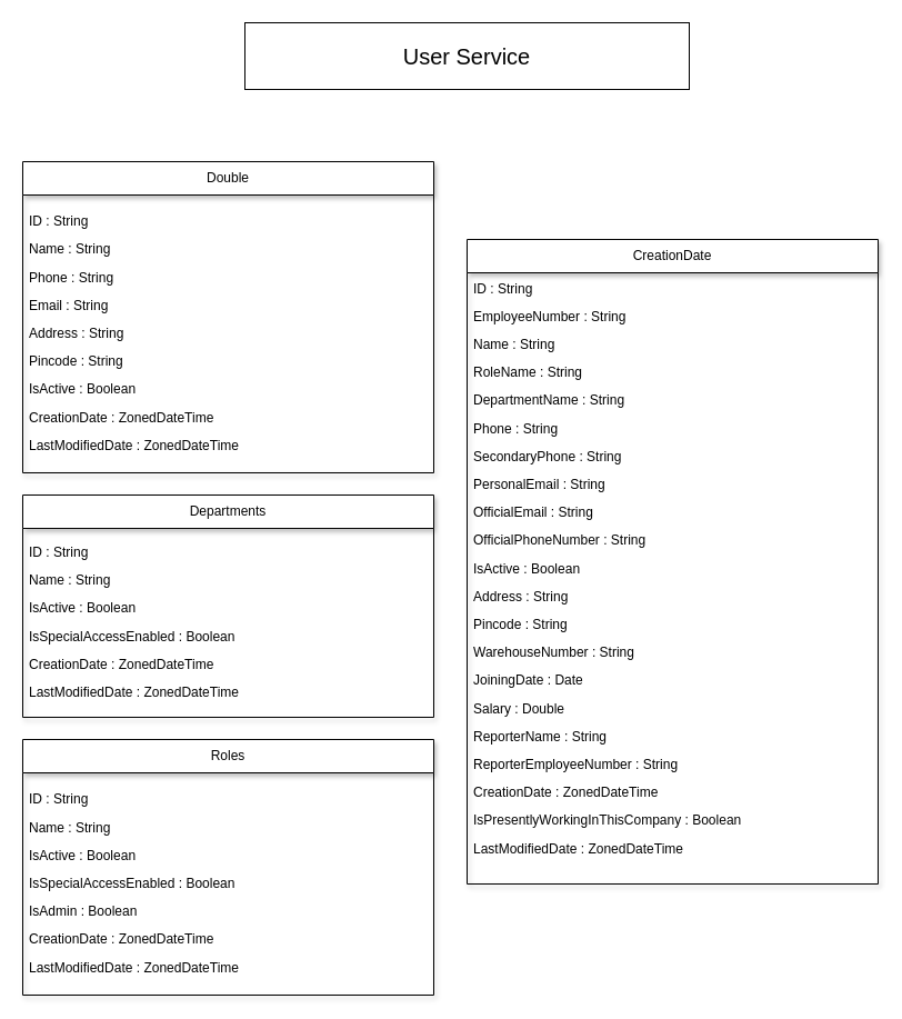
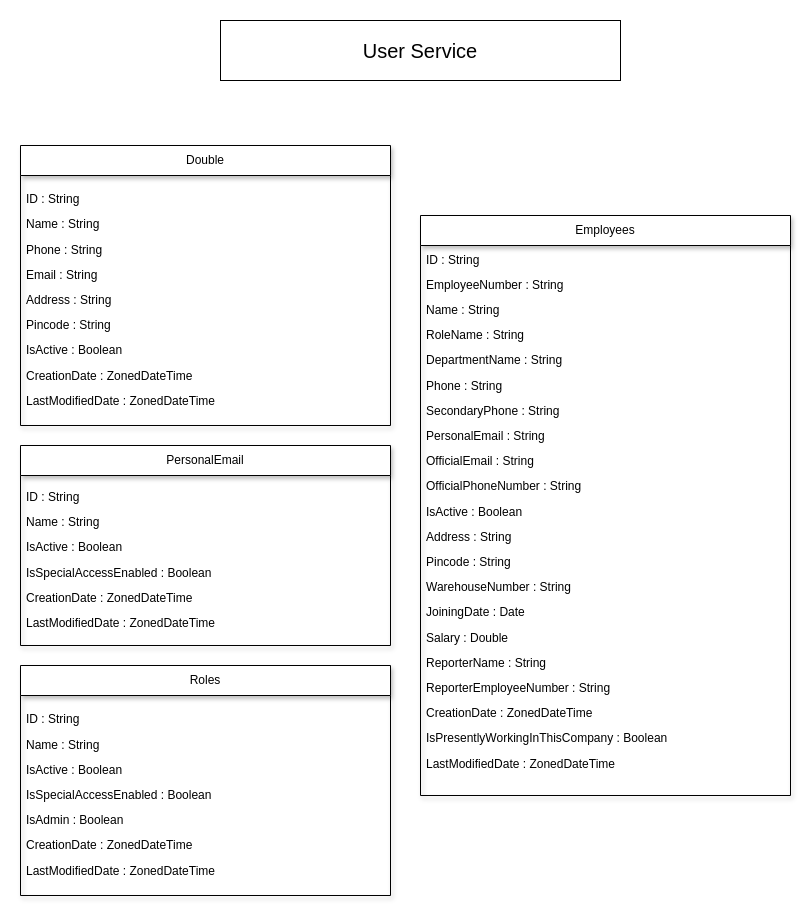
  <mxCell id="0" />
  <mxCell id="1" parent="0" />
  <mxCell id="2" value="&lt;font style=&quot;font-size: 20px;&quot;&gt;User Service&lt;/font&gt;" style="rounded=0;whiteSpace=wrap;html=1;" vertex="1" parent="1"><mxGeometry x="220" y="20" width="400" height="60" as="geometry" /></mxCell>
  <mxCell id="3" value="Double" style="swimlane;fontStyle=0;childLayout=stackLayout;horizontal=1;startSize=30;horizontalStack=0;resizeParent=1;resizeParentMax=0;resizeLast=0;collapsible=1;marginBottom=0;whiteSpace=wrap;html=1;shadow=1;" vertex="1" parent="1"><mxGeometry x="20" y="145" width="370" height="280" as="geometry" /></mxCell>
  <mxCell id="4" value="&lt;div style=&quot;line-height: 210%;&quot;&gt;&lt;div&gt;ID : String&lt;/div&gt;&lt;div&gt;Name : String&lt;/div&gt;&lt;div&gt;Phone : String&lt;/div&gt;&lt;div&gt;Email : String&lt;/div&gt;&lt;div&gt;Address : String&lt;/div&gt;&lt;div&gt;Pincode : String&lt;/div&gt;&lt;div&gt;IsActive : Boolean&lt;/div&gt;&lt;div&gt;CreationDate : ZonedDateTime&lt;/div&gt;&lt;div&gt;LastModifiedDate : ZonedDateTime&lt;/div&gt;&lt;/div&gt;" style="text;strokeColor=none;fillColor=none;align=left;verticalAlign=middle;spacingLeft=4;spacingRight=4;overflow=hidden;points=[[0,0.5],[1,0.5]];portConstraint=eastwest;rotatable=0;whiteSpace=wrap;html=1;" vertex="1" parent="3"><mxGeometry y="30" width="370" height="250" as="geometry" /></mxCell>
- <mxCell id="5" value="CreationDate" style="swimlane;fontStyle=0;childLayout=stackLayout;horizontal=1;startSize=30;horizontalStack=0;resizeParent=1;resizeParentMax=0;resizeLast=0;collapsible=1;marginBottom=0;whiteSpace=wrap;html=1;shadow=1;" vertex="1" parent="1"><mxGeometry x="420" y="215" width="370" height="580" as="geometry" /></mxCell>
+ <mxCell id="5" value="Employees" style="swimlane;fontStyle=0;childLayout=stackLayout;horizontal=1;startSize=30;horizontalStack=0;resizeParent=1;resizeParentMax=0;resizeLast=0;collapsible=1;marginBottom=0;whiteSpace=wrap;html=1;shadow=1;" vertex="1" parent="1"><mxGeometry x="420" y="215" width="370" height="580" as="geometry" /></mxCell>
  <mxCell id="6" value="&lt;div style=&quot;line-height: 210%;&quot;&gt;&lt;div&gt;ID : String&lt;/div&gt;&lt;div&gt;EmployeeNumber : String&lt;/div&gt;&lt;div&gt;Name : String&lt;/div&gt;&lt;div&gt;RoleName : String&lt;/div&gt;&lt;div&gt;DepartmentName : String&lt;/div&gt;&lt;div&gt;Phone : String&lt;/div&gt;&lt;div&gt;SecondaryPhone : String&lt;/div&gt;&lt;div&gt;PersonalEmail : String&lt;/div&gt;&lt;div&gt;OfficialEmail : String&lt;/div&gt;&lt;div&gt;OfficialPhoneNumber : String&lt;/div&gt;&lt;div&gt;IsActive : Boolean&lt;/div&gt;&lt;div&gt;Address : String&lt;/div&gt;&lt;div&gt;Pincode : String&lt;/div&gt;&lt;div&gt;WarehouseNumber : String&lt;/div&gt;&lt;div&gt;JoiningDate : Date&lt;/div&gt;&lt;div&gt;Salary : Double&lt;/div&gt;&lt;div&gt;ReporterName : String&lt;/div&gt;&lt;div&gt;ReporterEmployeeNumber : String&lt;/div&gt;&lt;div&gt;CreationDate : ZonedDateTime&lt;/div&gt;&lt;div&gt;IsPresentlyWorkingInThisCompany : Boolean&lt;/div&gt;&lt;div&gt;LastModifiedDate : ZonedDateTime&lt;/div&gt;&lt;div&gt;&lt;br&gt;&lt;/div&gt;&lt;/div&gt;" style="text;strokeColor=none;fillColor=none;align=left;verticalAlign=middle;spacingLeft=4;spacingRight=4;overflow=hidden;points=[[0,0.5],[1,0.5]];portConstraint=eastwest;rotatable=0;whiteSpace=wrap;html=1;" vertex="1" parent="5"><mxGeometry y="30" width="370" height="550" as="geometry" /></mxCell>
- <mxCell id="7" value="Departments" style="swimlane;fontStyle=0;childLayout=stackLayout;horizontal=1;startSize=30;horizontalStack=0;resizeParent=1;resizeParentMax=0;resizeLast=0;collapsible=1;marginBottom=0;whiteSpace=wrap;html=1;shadow=1;" vertex="1" parent="1"><mxGeometry x="20" y="445" width="370" height="200" as="geometry" /></mxCell>
+ <mxCell id="7" value="PersonalEmail" style="swimlane;fontStyle=0;childLayout=stackLayout;horizontal=1;startSize=30;horizontalStack=0;resizeParent=1;resizeParentMax=0;resizeLast=0;collapsible=1;marginBottom=0;whiteSpace=wrap;html=1;shadow=1;" vertex="1" parent="1"><mxGeometry x="20" y="445" width="370" height="200" as="geometry" /></mxCell>
  <mxCell id="8" value="&lt;div style=&quot;line-height: 210%;&quot;&gt;&lt;div&gt;ID : String&lt;/div&gt;&lt;div&gt;Name : String&lt;/div&gt;&lt;div&gt;IsActive : Boolean&lt;/div&gt;&lt;div&gt;IsSpecialAccessEnabled : Boolean&lt;/div&gt;&lt;div&gt;CreationDate : ZonedDateTime&lt;/div&gt;&lt;div&gt;LastModifiedDate : ZonedDateTime&lt;/div&gt;&lt;/div&gt;" style="text;strokeColor=none;fillColor=none;align=left;verticalAlign=middle;spacingLeft=4;spacingRight=4;overflow=hidden;points=[[0,0.5],[1,0.5]];portConstraint=eastwest;rotatable=0;whiteSpace=wrap;html=1;" vertex="1" parent="7"><mxGeometry y="30" width="370" height="170" as="geometry" /></mxCell>
  <mxCell id="9" value="Roles" style="swimlane;fontStyle=0;childLayout=stackLayout;horizontal=1;startSize=30;horizontalStack=0;resizeParent=1;resizeParentMax=0;resizeLast=0;collapsible=1;marginBottom=0;whiteSpace=wrap;html=1;shadow=1;" vertex="1" parent="1"><mxGeometry x="20" y="665" width="370" height="230" as="geometry" /></mxCell>
  <mxCell id="10" value="&lt;div style=&quot;line-height: 210%;&quot;&gt;&lt;div&gt;ID : String&lt;/div&gt;&lt;div&gt;Name : String&lt;/div&gt;&lt;div&gt;IsActive : Boolean&lt;/div&gt;&lt;div&gt;IsSpecialAccessEnabled : Boolean&lt;/div&gt;&lt;div&gt;IsAdmin : Boolean&lt;/div&gt;&lt;div&gt;CreationDate : ZonedDateTime&lt;/div&gt;&lt;div&gt;LastModifiedDate : ZonedDateTime&lt;/div&gt;&lt;/div&gt;" style="text;strokeColor=none;fillColor=none;align=left;verticalAlign=middle;spacingLeft=4;spacingRight=4;overflow=hidden;points=[[0,0.5],[1,0.5]];portConstraint=eastwest;rotatable=0;whiteSpace=wrap;html=1;" vertex="1" parent="9"><mxGeometry y="30" width="370" height="200" as="geometry" /></mxCell>
